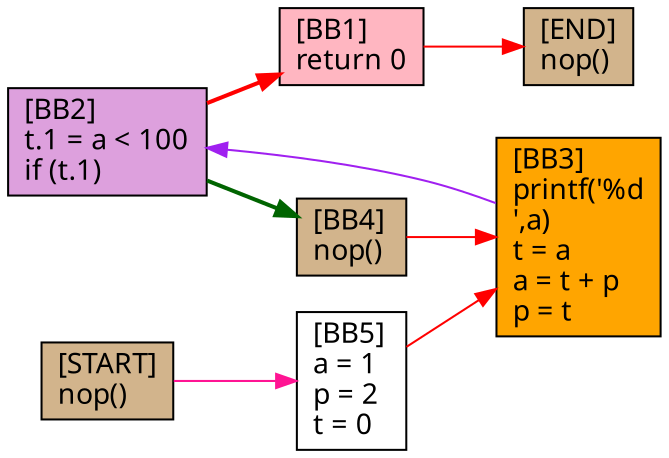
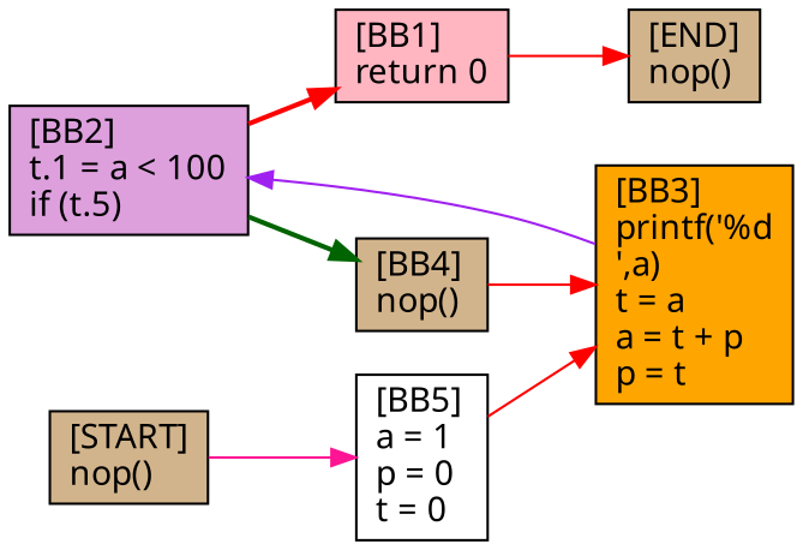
  digraph {
    fontname="Noto Sans"
    rankdir=LR
    node [fillcolor=tan fontname="Noto Sans" shape=box style=filled]
    edge [color=red fontname="Noto Sans"]
    n1 [fillcolor=lightpink label="[BB1]\lreturn 0\l"]
    n2 [label="[END]\lnop()\l"]
    n3 [label="[START]\lnop()\l"]
-   n4 [fillcolor=white label="[BB5]\la = 1\lp = 2\lt = 0\l"]
+   n4 [fillcolor=white label="[BB5]\la = 1\lp = 0\lt = 0\l"]
    n5 [fillcolor=orange label="[BB3]\lprintf('%d\n',a)\lt = a\la = t + p\lp = t\l"]
-   n6 [fillcolor=plum label="[BB2]\lt.1 = a < 100\lif (t.1)\l"]
+   n6 [fillcolor=plum label="[BB2]\lt.1 = a < 100\lif (t.5)\l"]
    n7 [label="[BB4]\lnop()\l"]
    n1 -> n2
    n3 -> n4 [color=deeppink]
    n4 -> n5
    n5 -> n6 [color=purple]
    n6 -> n1 [penwidth=2]
    n6 -> n7 [color=darkgreen penwidth=2]
    n7 -> n5
  }
